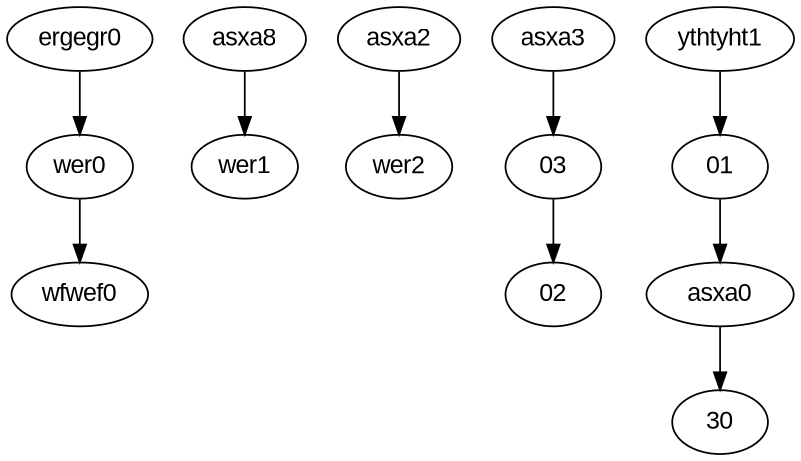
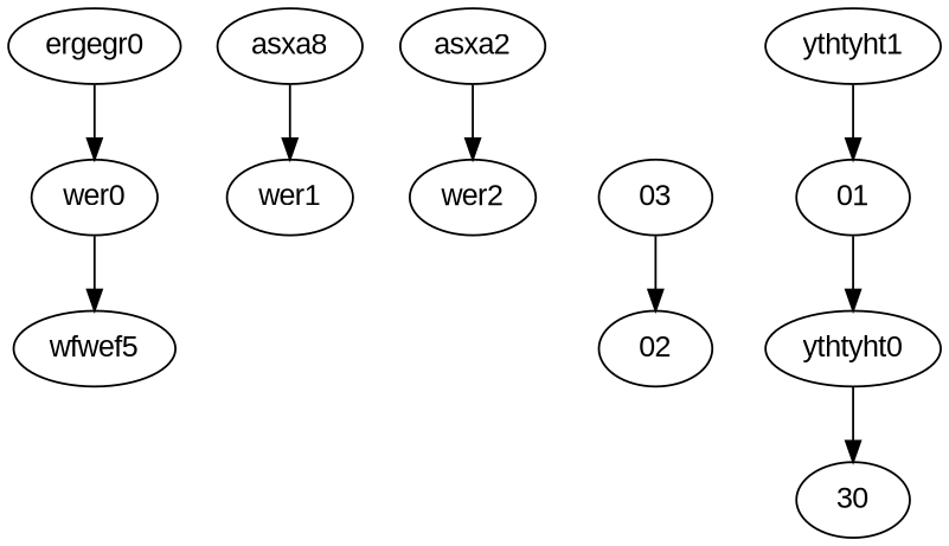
  digraph {
    node [fontname=Arial]
    ergegr0
    wer0
    n3 [label=asxa8]
    wer1
    asxa2
    wer2
-   asxa3
    03
    02
-   wfwef0
+   wfwef0 [label=wfwef5]
    ythtyht1
    01
    n13 [label=30]
-   ythtyht0 [label=asxa0]
+   ythtyht0
    ergegr0 -> wer0
    wer0 -> wfwef0
    n3 -> wer1
    asxa2 -> wer2
-   asxa3 -> 03
    03 -> 02
    ythtyht1 -> 01
    01 -> ythtyht0
    ythtyht0 -> n13
  }
